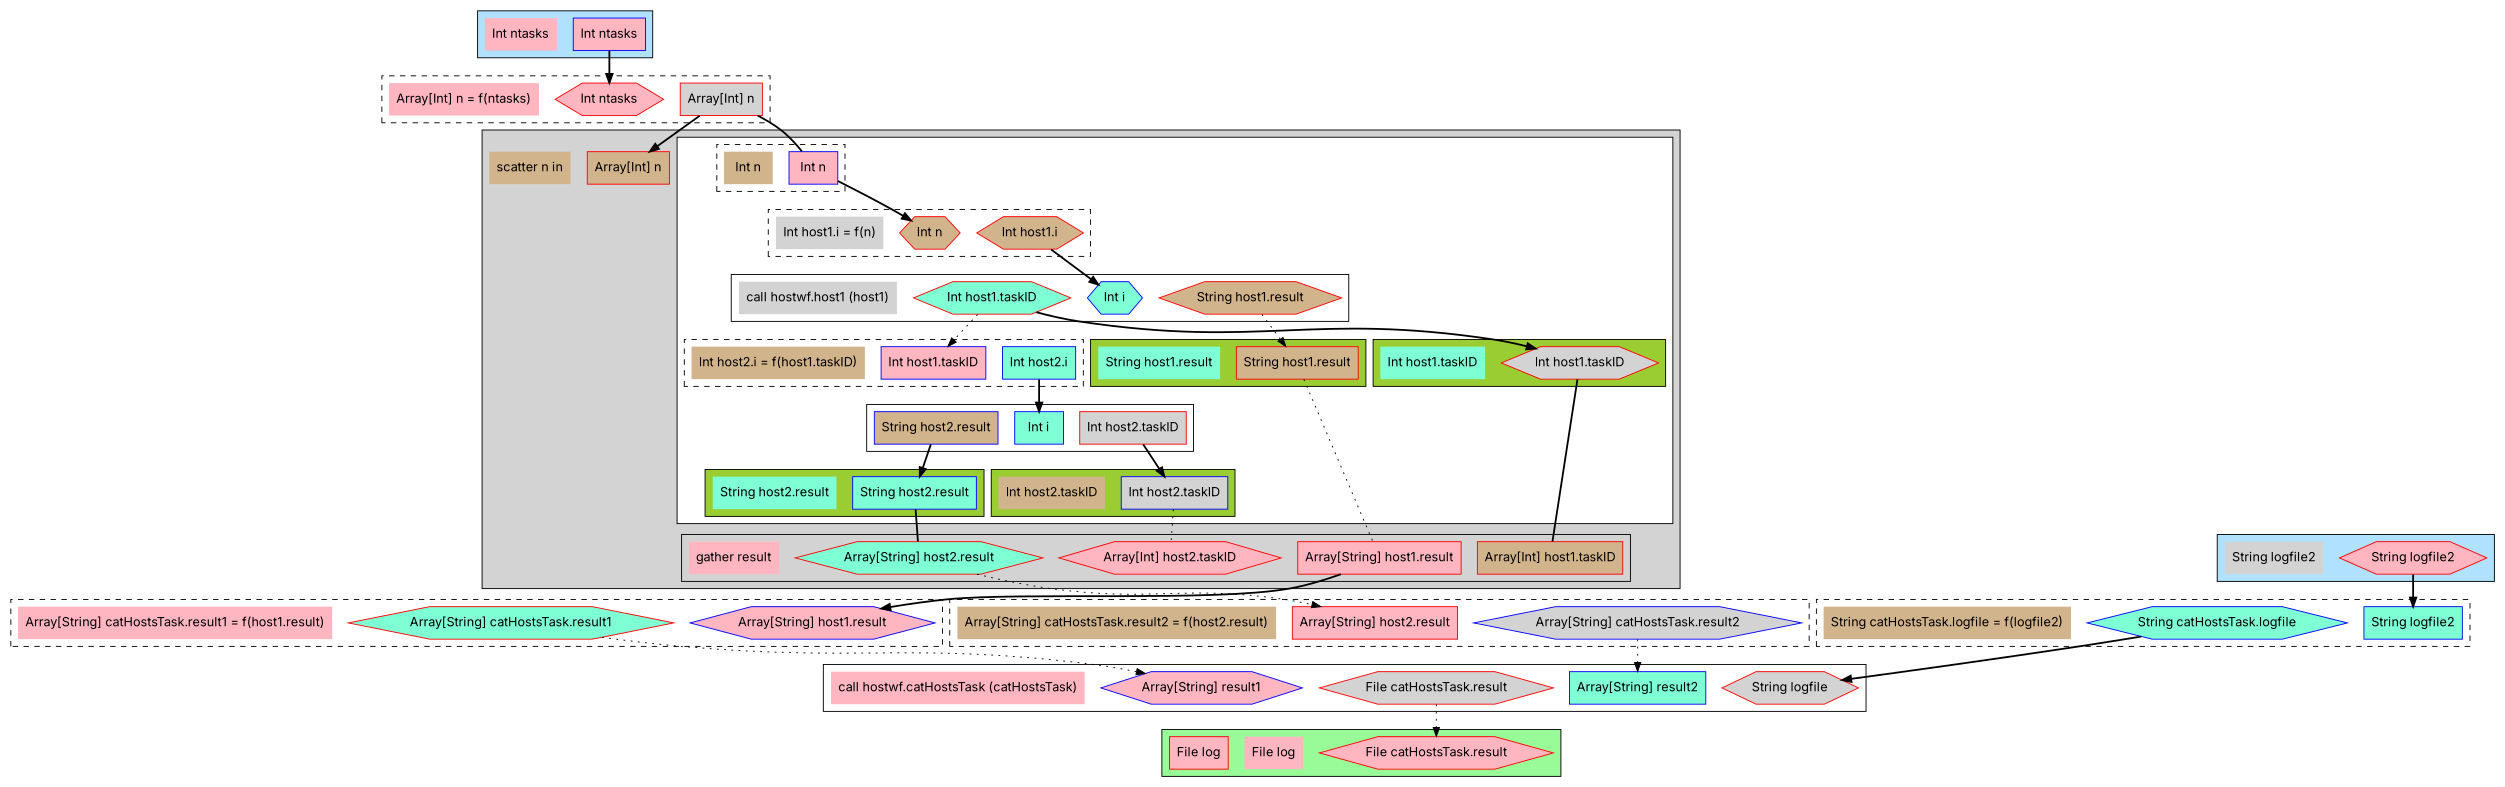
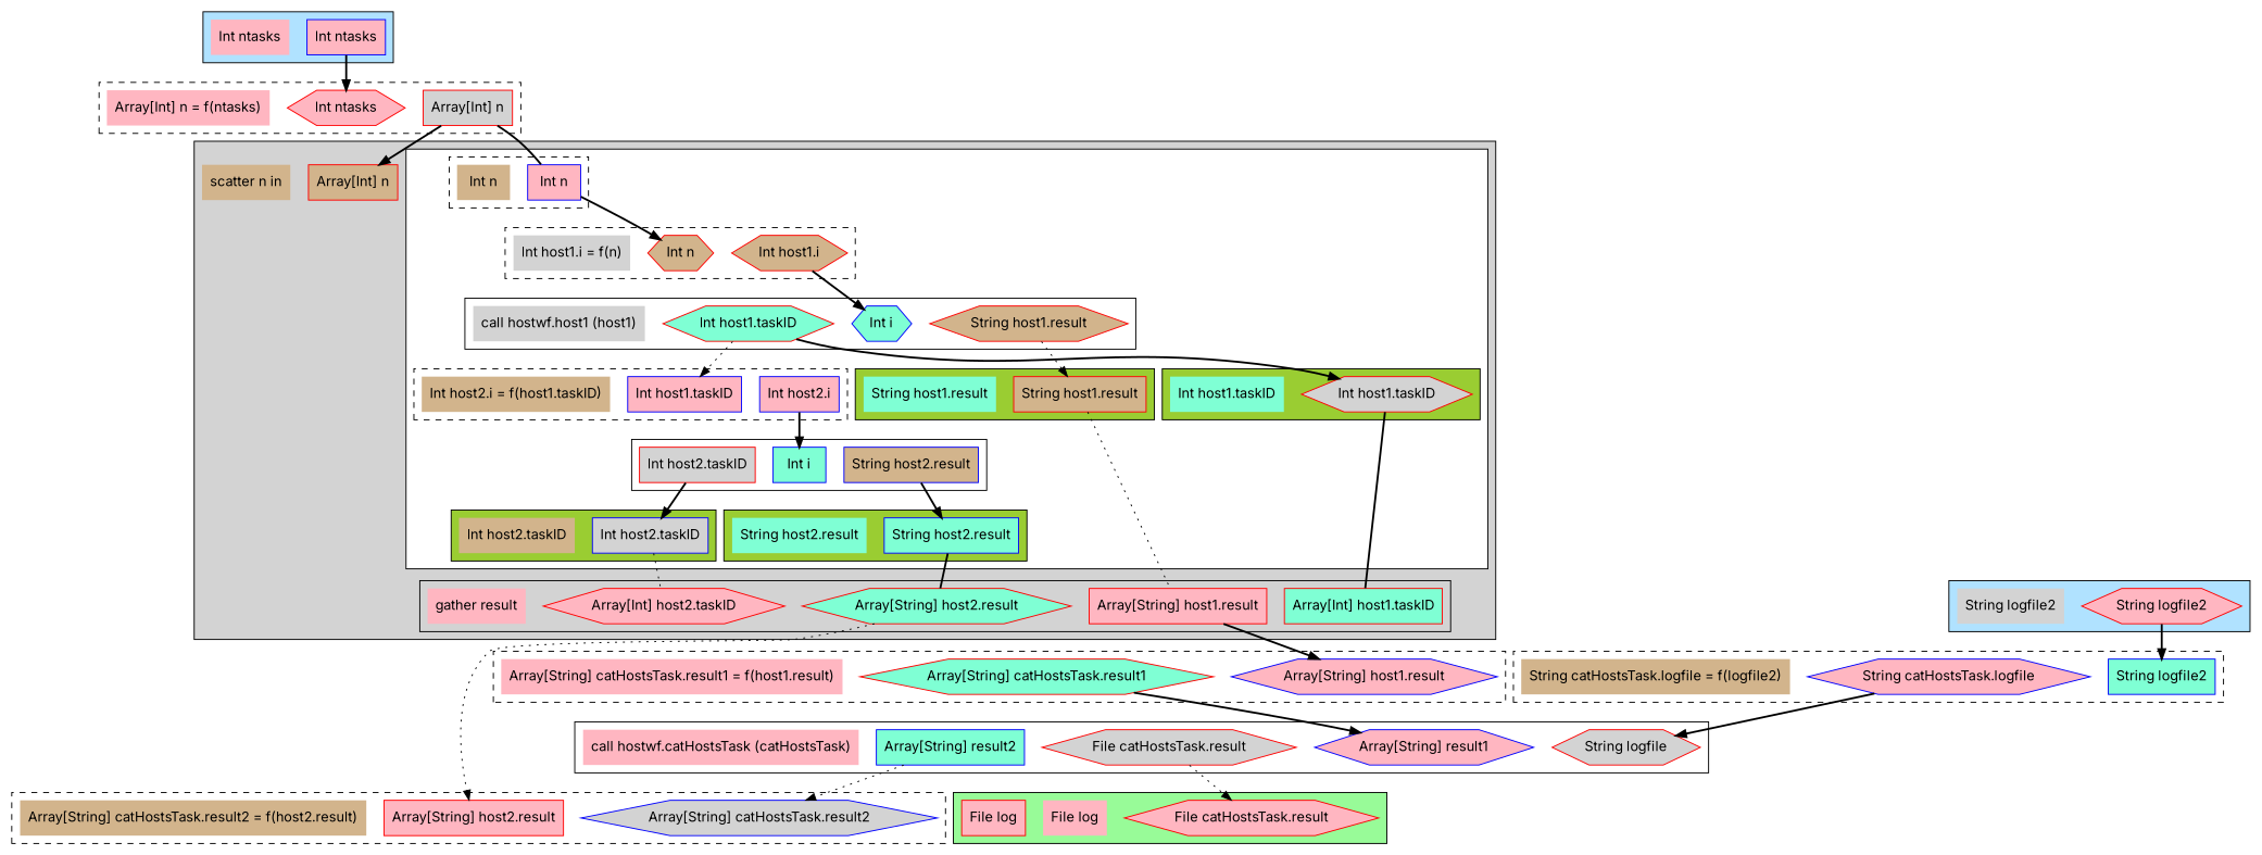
  digraph {
    compound=true
    fontname=Inter
    node [color=red fillcolor=lightpink fontname=Inter shape=hexagon style=filled]
    edge [fontname=Inter style=bold]
    n1 [color=blue label="Array[String] result1"]
    n2 [fillcolor=lightgrey label="String logfile"]
    n3 [fillcolor=lightgrey label="File catHostsTask.result"]
    n4 [color=blue fillcolor=aquamarine label="Array[String] result2" shape=box]
    n5 [label="call hostwf.catHostsTask (catHostsTask)" shape=plaintext]
    n6 [color=blue label="Int ntasks" shape=box]
    n7 [color=blue label="Int ntasks" shape=plaintext]
    n8 [label="File catHostsTask.result"]
    n9 [color=blue label="File log" shape=plaintext]
    n10 [label="File log" shape=box]
    n11 [color=blue label="Array[String] host1.result"]
    n12 [fillcolor=aquamarine label="Array[String] catHostsTask.result1"]
    n13 [color=blue label="Array[String] catHostsTask.result1 = f(host1.result)" shape=plaintext]
    n14 [fillcolor=lightgrey label="Array[Int] n" shape=box]
    n15 [label="Int ntasks"]
    n16 [label="Array[Int] n = f(ntasks)" shape=plaintext]
    n17 [color=blue fillcolor=aquamarine label="String logfile2" shape=box]
-   n18 [color=blue fillcolor=aquamarine label="String catHostsTask.logfile"]
+   n18 [color=blue label="String catHostsTask.logfile"]
    n19 [color=blue fillcolor=tan label="String catHostsTask.logfile = f(logfile2)" shape=plaintext]
    n20 [label="Array[Int] host2.taskID"]
    n21 [label="Array[String] host1.result" shape=box]
-   n22 [fillcolor=tan label="Array[Int] host1.taskID" shape=box]
+   n22 [fillcolor=aquamarine label="Array[Int] host1.taskID" shape=box]
    n23 [fillcolor=aquamarine label="Array[String] host2.result"]
    n24 [label="gather result" shape=plaintext]
    n25 [fillcolor=tan label="String host1.result"]
    n26 [color=blue fillcolor=aquamarine label="Int i"]
    n27 [fillcolor=aquamarine label="Int host1.taskID"]
    n28 [fillcolor=lightgrey label="call hostwf.host1 (host1)" shape=plaintext]
    n29 [color=blue label="Int n" shape=box]
    n30 [fillcolor=tan label="Int n" shape=plaintext]
    n31 [fillcolor=tan label="String host1.result" shape=box]
    n32 [color=blue fillcolor=aquamarine label="String host1.result" shape=plaintext]
    n33 [fillcolor=lightgrey label="Int host1.taskID"]
    n34 [fillcolor=aquamarine label="Int host1.taskID" shape=plaintext]
    n35 [color=blue fillcolor=lightgrey label="Int host2.taskID" shape=box]
    n36 [fillcolor=tan label="Int host2.taskID" shape=plaintext]
    n37 [color=blue fillcolor=tan label="String host2.result" shape=box]
    n38 [color=blue fillcolor=aquamarine label="Int i" shape=box]
    n39 [fillcolor=lightgrey label="Int host2.taskID" shape=box]
-   n40 [color=blue fillcolor=aquamarine label="Int host2.i" shape=box]
+   n40 [color=blue label="Int host2.i" shape=box]
    n41 [color=blue label="Int host1.taskID" shape=box]
    n42 [color=blue fillcolor=tan label="Int host2.i = f(host1.taskID)" shape=plaintext]
    n43 [fillcolor=tan label="Int host1.i"]
    n44 [fillcolor=tan label="Int n"]
    n45 [color=blue fillcolor=lightgrey label="Int host1.i = f(n)" shape=plaintext]
    n46 [color=blue fillcolor=aquamarine label="String host2.result" shape=box]
    n47 [color=blue fillcolor=aquamarine label="String host2.result" shape=plaintext]
    n48 [fillcolor=tan label="Array[Int] n" shape=box]
    n49 [color=blue fillcolor=tan label="scatter n in" shape=plaintext]
    n50 [label="String logfile2"]
    n51 [fillcolor=lightgrey label="String logfile2" shape=plaintext]
    n52 [color=blue fillcolor=lightgrey label="Array[String] catHostsTask.result2"]
    n53 [label="Array[String] host2.result" shape=box]
    n54 [color=blue fillcolor=tan label="Array[String] catHostsTask.result2 = f(host2.result)" shape=plaintext]
    subgraph cluster_1 {
      fillcolor=white
      style="filled,solid"
      n1
      n2
      n3
      n4
      n5
    }
    subgraph cluster_2 {
      fillcolor=lightskyblue1
      style="filled,solid"
      n6
      n7
    }
    subgraph cluster_3 {
      fillcolor=palegreen
      style="filled,solid"
      n8
      n9
      n10
    }
    subgraph cluster_4 {
      fillcolor=white
      style="filled,dashed"
      n11
      n12
      n13
    }
    subgraph cluster_5 {
      fillcolor=white
      style="filled,dashed"
      n14
      n15
      n16
    }
    subgraph cluster_6 {
      fillcolor=white
      style="filled,dashed"
      n17
      n18
      n19
    }
    subgraph cluster_7 {
      fillcolor=lightgray
      style="filled,solid"
      n48
      n49
      subgraph cluster_8 {
        fillcolor=lightgray
        style="filled,solid"
        n20
        n21
        n22
        n23
        n24
      }
      subgraph cluster_9 {
        fillcolor=white
        style="filled,solid"
        subgraph cluster_10 {
          fillcolor=white
          style="filled,solid"
          n25
          n26
          n27
          n28
        }
        subgraph cluster_11 {
          fillcolor=blueviolet
          style=dashed
          n29
          n30
        }
        subgraph cluster_12 {
          fillcolor=yellowgreen
          style="filled,solid"
          n31
          n32
        }
        subgraph cluster_13 {
          fillcolor=yellowgreen
          style="filled,solid"
          n33
          n34
        }
        subgraph cluster_14 {
          fillcolor=yellowgreen
          style="filled,solid"
          n35
          n36
        }
        subgraph cluster_15 {
          fillcolor=white
          style="filled,solid"
          n37
          n38
          n39
        }
        subgraph cluster_16 {
          fillcolor=white
          style="filled,dashed"
          n40
          n41
          n42
        }
        subgraph cluster_17 {
          fillcolor=white
          style="filled,dashed"
          n43
          n44
          n45
        }
        subgraph cluster_18 {
          fillcolor=yellowgreen
          style="filled,solid"
          n46
          n47
        }
      }
    }
    subgraph cluster_19 {
      fillcolor=lightskyblue1
      style="filled,solid"
      n50
      n51
    }
    subgraph cluster_20 {
      fillcolor=white
      style="filled,dashed"
      n52
      n53
      n54
    }
    n3 -> n8 [style=dotted]
    n6 -> n15
-   n12 -> n1 [style=dotted]
+   n12 -> n1
    n14 -> n29 [arrowhead=none]
    n14 -> n48
    n18 -> n2
    n21 -> n11
    n23 -> n53 [style=dotted]
    n25 -> n31 [style=dotted]
    n27 -> n33
    n27 -> n41 [style=dotted]
    n29 -> n44
    n31 -> n21 [arrowhead=none style=dotted]
    n33 -> n22 [arrowhead=none]
    n35 -> n20 [arrowhead=none style=dotted]
    n37 -> n46
    n39 -> n35
    n40 -> n38
    n43 -> n26
    n46 -> n23 [arrowhead=none]
    n50 -> n17
-   n52 -> n4 [style=dotted]
+   n4 -> n52 [style=dotted]
  }
